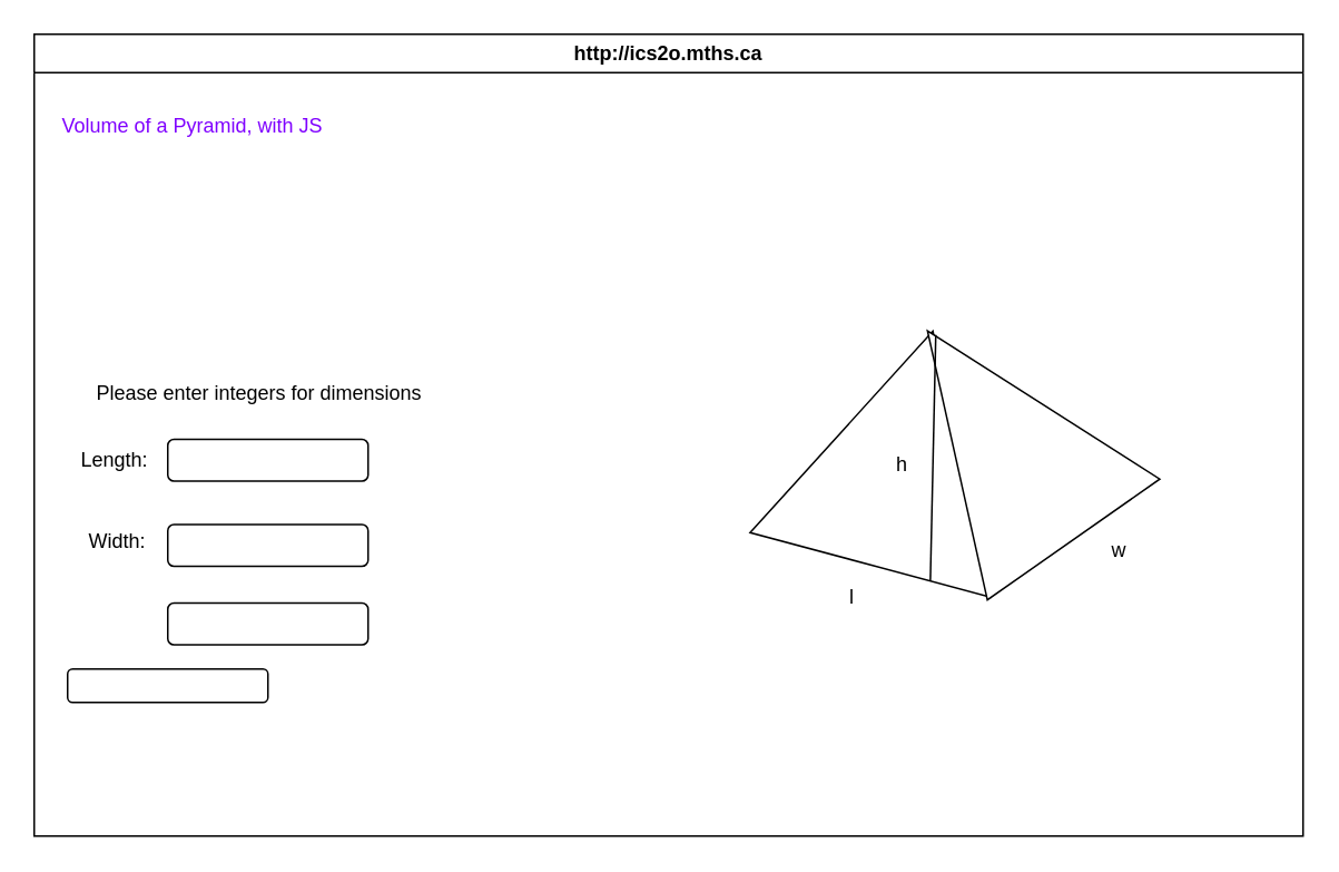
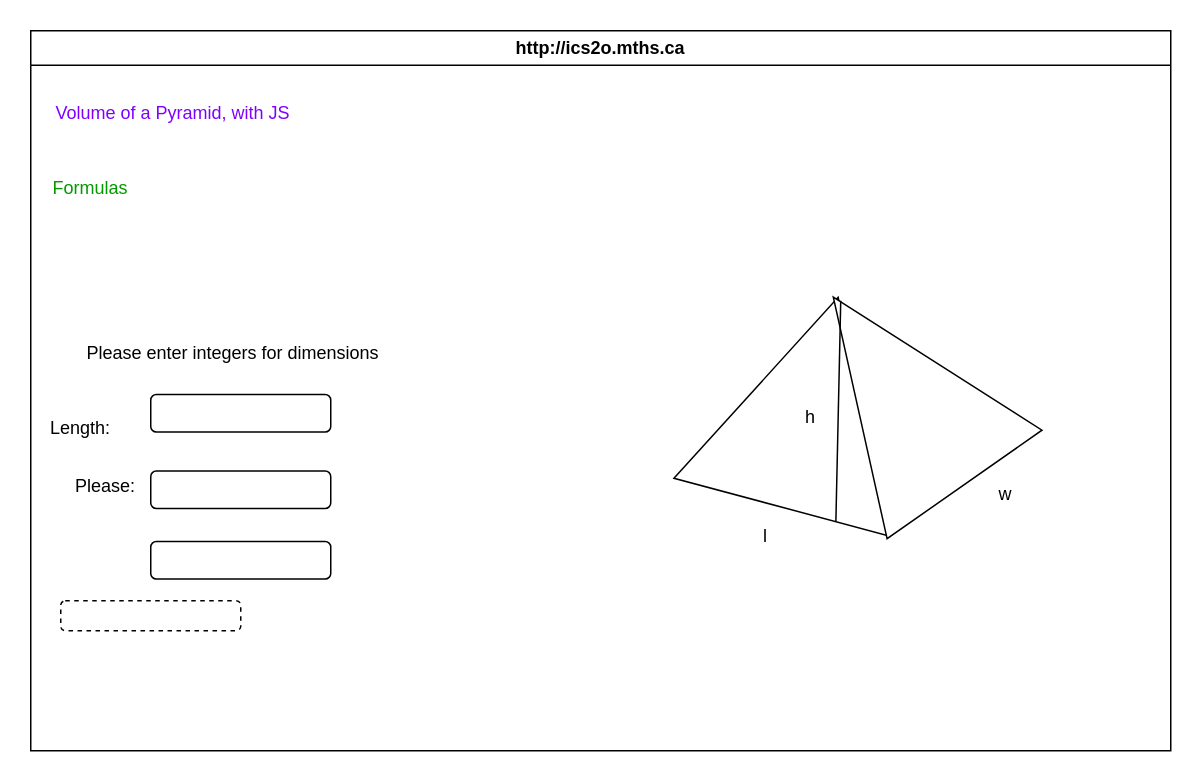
  <mxCell id="0" />
  <mxCell id="1" parent="0" />
  <mxCell id="2" value="http://ics2o.mths.ca" style="swimlane;whiteSpace=wrap;html=1;" parent="1" vertex="1"><mxGeometry x="20" y="20" width="760" height="480" as="geometry" /></mxCell>
  <mxCell id="3" value="&lt;font color=&quot;#7f00ff&quot;&gt;Volume of a Pyramid, with JS&lt;/font&gt;" style="text;html=1;strokeColor=none;fillColor=none;align=center;verticalAlign=middle;whiteSpace=wrap;rounded=0;" parent="2" vertex="1"><mxGeometry x="10" y="40" width="170" height="30" as="geometry" /></mxCell>
+ <mxCell id="4" value="&lt;font color=&quot;#009900&quot;&gt;Formulas&lt;/font&gt;" style="text;html=1;strokeColor=none;fillColor=none;align=center;verticalAlign=middle;whiteSpace=wrap;rounded=0;fontColor=#7F00FF;" parent="2" vertex="1"><mxGeometry x="10" y="90" width="60" height="30" as="geometry" /></mxCell>
  <mxCell id="5" value="&lt;font color=&quot;#000000&quot;&gt;Please enter integers for dimensions&lt;/font&gt;" style="text;html=1;align=center;verticalAlign=middle;whiteSpace=wrap;rounded=0;" parent="2" vertex="1"><mxGeometry x="10" y="200" width="250" height="30" as="geometry" /></mxCell>
- <mxCell id="6" value="Length:&amp;nbsp;" style="text;html=1;strokeColor=none;fillColor=none;align=center;verticalAlign=middle;whiteSpace=wrap;rounded=0;fontColor=#000000;" parent="2" vertex="1"><mxGeometry x="20" y="240" width="60" height="30" as="geometry" /></mxCell>
+ <mxCell id="6" value="Length:&amp;nbsp;" style="text;html=1;strokeColor=none;fillColor=none;align=center;verticalAlign=middle;whiteSpace=wrap;rounded=0;fontColor=#000000;" parent="2" vertex="1"><mxGeometry x="5" y="250" width="60" height="30" as="geometry" /></mxCell>
  <mxCell id="7" value="" style="rounded=1;whiteSpace=wrap;html=1;fontColor=#000000;" parent="2" vertex="1"><mxGeometry x="80" y="242.5" width="120" height="25" as="geometry" /></mxCell>
- <mxCell id="8" value="&lt;font color=&quot;#ffffff&quot;&gt;Calculate&lt;/font&gt;" style="rounded=1;whiteSpace=wrap;html=1;fontColor=#000000;" parent="2" vertex="1"><mxGeometry x="20" y="380" width="120" height="20" as="geometry" /></mxCell>
+ <mxCell id="8" value="&lt;font color=&quot;#ffffff&quot;&gt;Calculate&lt;/font&gt;" style="rounded=1;whiteSpace=wrap;html=1;fontColor=#000000;dashed=1;" parent="2" vertex="1"><mxGeometry x="20" y="380" width="120" height="20" as="geometry" /></mxCell>
  <mxCell id="9" value="Volume is:_____ mm&lt;a style=&quot;color: var(--JKqx2); text-decoration-line: none; -webkit-tap-highlight-color: rgba(255, 255, 255, 0.1); outline: 0px; font-family: arial, sans-serif; font-size: small; text-align: left;&quot; data-ved=&quot;2ahUKEwi7sqeb0qaFAxVt8MkDHTL9AjEQFnoECA8QAw&quot; href=&quot;https://www.compart.com/en/unicode/U+00B3&quot;&gt;&lt;h3 style=&quot;font-weight: 400; margin: 18px 0px 0px; padding: 5px 0px 0px; font-size: 20px; line-height: 1.3; display: inline-block;&quot; class=&quot;LC20lb MBeuO DKV0Md&quot;&gt;³&lt;/h3&gt;&lt;/a&gt;" style="text;html=1;strokeColor=none;fillColor=none;align=center;verticalAlign=middle;whiteSpace=wrap;rounded=0;fontColor=#FFFFFF;" parent="2" vertex="1"><mxGeometry x="10" y="410" width="150" height="30" as="geometry" /></mxCell>
  <mxCell id="10" value="" style="triangle;whiteSpace=wrap;html=1;fontColor=#FFFFFF;rotation=-75;" parent="2" vertex="1"><mxGeometry x="447.1" y="173.18" width="144.82" height="149" as="geometry" /></mxCell>
  <mxCell id="11" value="" style="triangle;whiteSpace=wrap;html=1;fontColor=#FFFFFF;rotation=-125;" parent="2" vertex="1"><mxGeometry x="502.52" y="176.97" width="152.52" height="126.06" as="geometry" /></mxCell>
  <mxCell id="12" value="" style="endArrow=none;html=1;fontColor=#FFFFFF;exitX=0;exitY=0.75;exitDx=0;exitDy=0;" parent="2" source="10" edge="1"><mxGeometry width="50" height="50" relative="1" as="geometry"><mxPoint x="540" y="310" as="sourcePoint" /><mxPoint x="540" y="180" as="targetPoint" /></mxGeometry></mxCell>
  <mxCell id="13" value="&lt;font color=&quot;#000000&quot;&gt;h&lt;/font&gt;" style="text;html=1;strokeColor=none;fillColor=none;align=center;verticalAlign=middle;whiteSpace=wrap;rounded=0;fontColor=#FFFFFF;" parent="2" vertex="1"><mxGeometry x="490" y="243" width="60" height="30" as="geometry" /></mxCell>
  <mxCell id="14" value="&lt;font style=&quot;background-color: rgb(255, 255, 255);&quot; color=&quot;#000000&quot;&gt;l&lt;/font&gt;" style="text;html=1;strokeColor=none;fillColor=none;align=center;verticalAlign=middle;whiteSpace=wrap;rounded=0;fontColor=#FFFFFF;" parent="2" vertex="1"><mxGeometry x="460" y="322" width="60" height="30" as="geometry" /></mxCell>
  <mxCell id="15" value="&lt;font style=&quot;background-color: rgb(255, 255, 255);&quot; color=&quot;#000000&quot;&gt;w&lt;/font&gt;" style="text;html=1;strokeColor=none;fillColor=none;align=center;verticalAlign=middle;whiteSpace=wrap;rounded=0;fontColor=#FFFFFF;" parent="2" vertex="1"><mxGeometry x="620" y="294" width="60" height="30" as="geometry" /></mxCell>
  <mxCell id="16" value="mm&lt;a style=&quot;color: var(--JKqx2); text-decoration-line: none; -webkit-tap-highlight-color: rgba(255, 255, 255, 0.1); outline: 0px; font-family: arial, sans-serif; font-size: small; text-align: left;&quot; data-ved=&quot;2ahUKEwi7sqeb0qaFAxVt8MkDHTL9AjEQFnoECA8QAw&quot; href=&quot;https://www.compart.com/en/unicode/U+00B3&quot;&gt;&lt;h3 style=&quot;font-weight: 400; margin: 18px 0px 0px; padding: 5px 0px 0px; font-size: 20px; line-height: 1.3; display: inline-block;&quot; class=&quot;LC20lb MBeuO DKV0Md&quot;&gt;³&lt;/h3&gt;&lt;/a&gt;" style="text;html=1;strokeColor=none;fillColor=none;align=center;verticalAlign=middle;whiteSpace=wrap;rounded=0;labelBackgroundColor=none;fontColor=#FFFFFF;" parent="2" vertex="1"><mxGeometry x="200" y="227" width="60" height="30" as="geometry" /></mxCell>
- <mxCell id="17" value="Width:" style="text;html=1;strokeColor=none;fillColor=none;align=center;verticalAlign=middle;whiteSpace=wrap;rounded=0;fontColor=#000000;" parent="1" vertex="1"><mxGeometry x="40" y="309" width="60" height="30" as="geometry" /></mxCell>
+ <mxCell id="17" value="Please:" style="text;html=1;strokeColor=none;fillColor=none;align=center;verticalAlign=middle;whiteSpace=wrap;rounded=0;fontColor=#000000;" parent="1" vertex="1"><mxGeometry x="40" y="309" width="60" height="30" as="geometry" /></mxCell>
  <mxCell id="18" value="" style="rounded=1;whiteSpace=wrap;html=1;fontColor=#000000;" parent="1" vertex="1"><mxGeometry x="100" y="313.5" width="120" height="25" as="geometry" /></mxCell>
  <mxCell id="19" value="" style="rounded=1;whiteSpace=wrap;html=1;fontColor=#000000;" parent="1" vertex="1"><mxGeometry x="100" y="360.5" width="120" height="25" as="geometry" /></mxCell>
  <mxCell id="20" value="mm&lt;a href=&quot;https://www.compart.com/en/unicode/U+00B3&quot; data-ved=&quot;2ahUKEwi7sqeb0qaFAxVt8MkDHTL9AjEQFnoECA8QAw&quot; style=&quot;color: var(--JKqx2); text-decoration-line: none; -webkit-tap-highlight-color: rgba(255, 255, 255, 0.1); outline: 0px; font-family: arial, sans-serif; font-size: small; text-align: left;&quot;&gt;&lt;h3 class=&quot;LC20lb MBeuO DKV0Md&quot; style=&quot;font-weight: 400; margin: 18px 0px 0px; padding: 5px 0px 0px; font-size: 20px; line-height: 1.3; display: inline-block;&quot;&gt;³&lt;/h3&gt;&lt;/a&gt;" style="text;html=1;strokeColor=none;fillColor=none;align=center;verticalAlign=middle;whiteSpace=wrap;rounded=0;labelBackgroundColor=none;fontColor=#FFFFFF;" parent="1" vertex="1"><mxGeometry x="220" y="297" width="60" height="30" as="geometry" /></mxCell>
  <mxCell id="21" value="mm&lt;a href=&quot;https://www.compart.com/en/unicode/U+00B3&quot; data-ved=&quot;2ahUKEwi7sqeb0qaFAxVt8MkDHTL9AjEQFnoECA8QAw&quot; style=&quot;color: var(--JKqx2); text-decoration-line: none; -webkit-tap-highlight-color: rgba(255, 255, 255, 0.1); outline: 0px; font-family: arial, sans-serif; font-size: small; text-align: left;&quot;&gt;&lt;h3 class=&quot;LC20lb MBeuO DKV0Md&quot; style=&quot;font-weight: 400; margin: 18px 0px 0px; padding: 5px 0px 0px; font-size: 20px; line-height: 1.3; display: inline-block;&quot;&gt;³&lt;/h3&gt;&lt;/a&gt;" style="text;html=1;strokeColor=none;fillColor=none;align=center;verticalAlign=middle;whiteSpace=wrap;rounded=0;labelBackgroundColor=none;fontColor=#FFFFFF;" parent="1" vertex="1"><mxGeometry x="219" y="343" width="60" height="30" as="geometry" /></mxCell>
